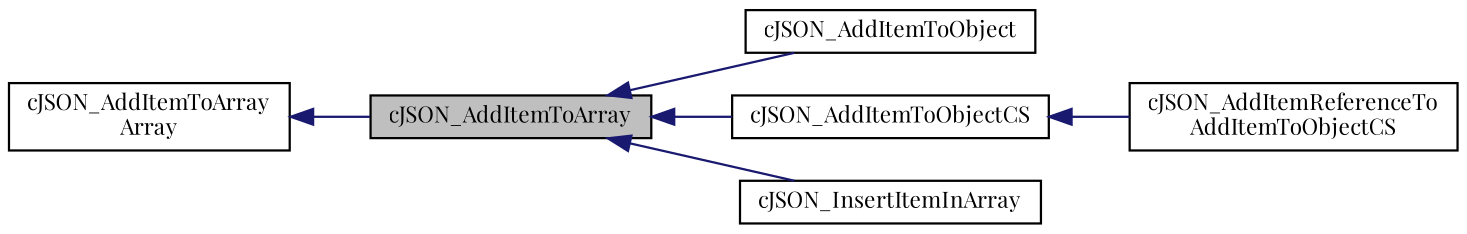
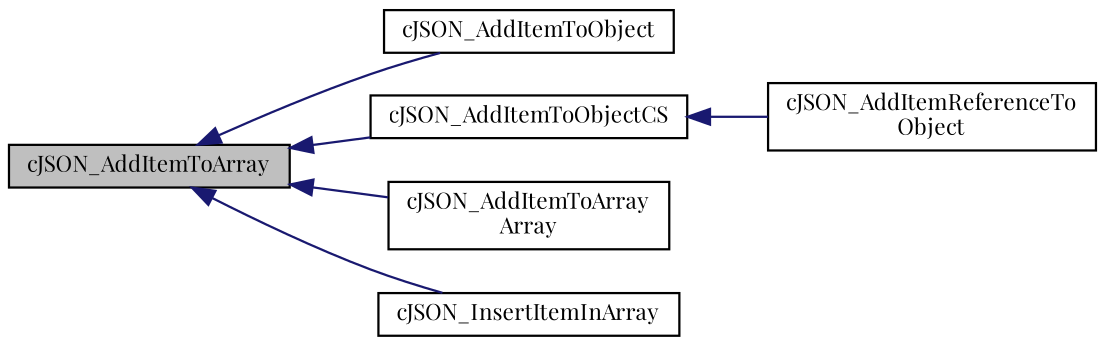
  digraph {
    fontname="Playfair Display"
    rankdir=LR
    node [color=black fillcolor=white fontname="Playfair Display" fontsize=10 shape=record style=filled]
    edge [color=midnightblue dir=back fontname="Playfair Display" fontsize=10 labelfontname=Helvetica labelfontsize=10 style=solid]
    n1 [fillcolor=grey75 fontcolor=black height=0.2 label=cJSON_AddItemToArray width=0.4]
    n2 [height=0.2 label=cJSON_AddItemToObject width=0.4]
    n3 [height=0.2 label=cJSON_AddItemToObjectCS width=0.4]
    n4 [height=0.2 label="cJSON_AddItemToArray\lArray" width=0.4]
    n5 [height=0.2 label=cJSON_InsertItemInArray width=0.4]
-   n6 [height=0.2 label="cJSON_AddItemReferenceTo\lAddItemToObjectCS" width=0.4]
+   n6 [height=0.2 label="cJSON_AddItemReferenceTo\lObject" width=0.4]
    n1 -> n2
    n1 -> n3
-   n4 -> n1
+   n1 -> n4
    n1 -> n5
    n3 -> n6
  }
